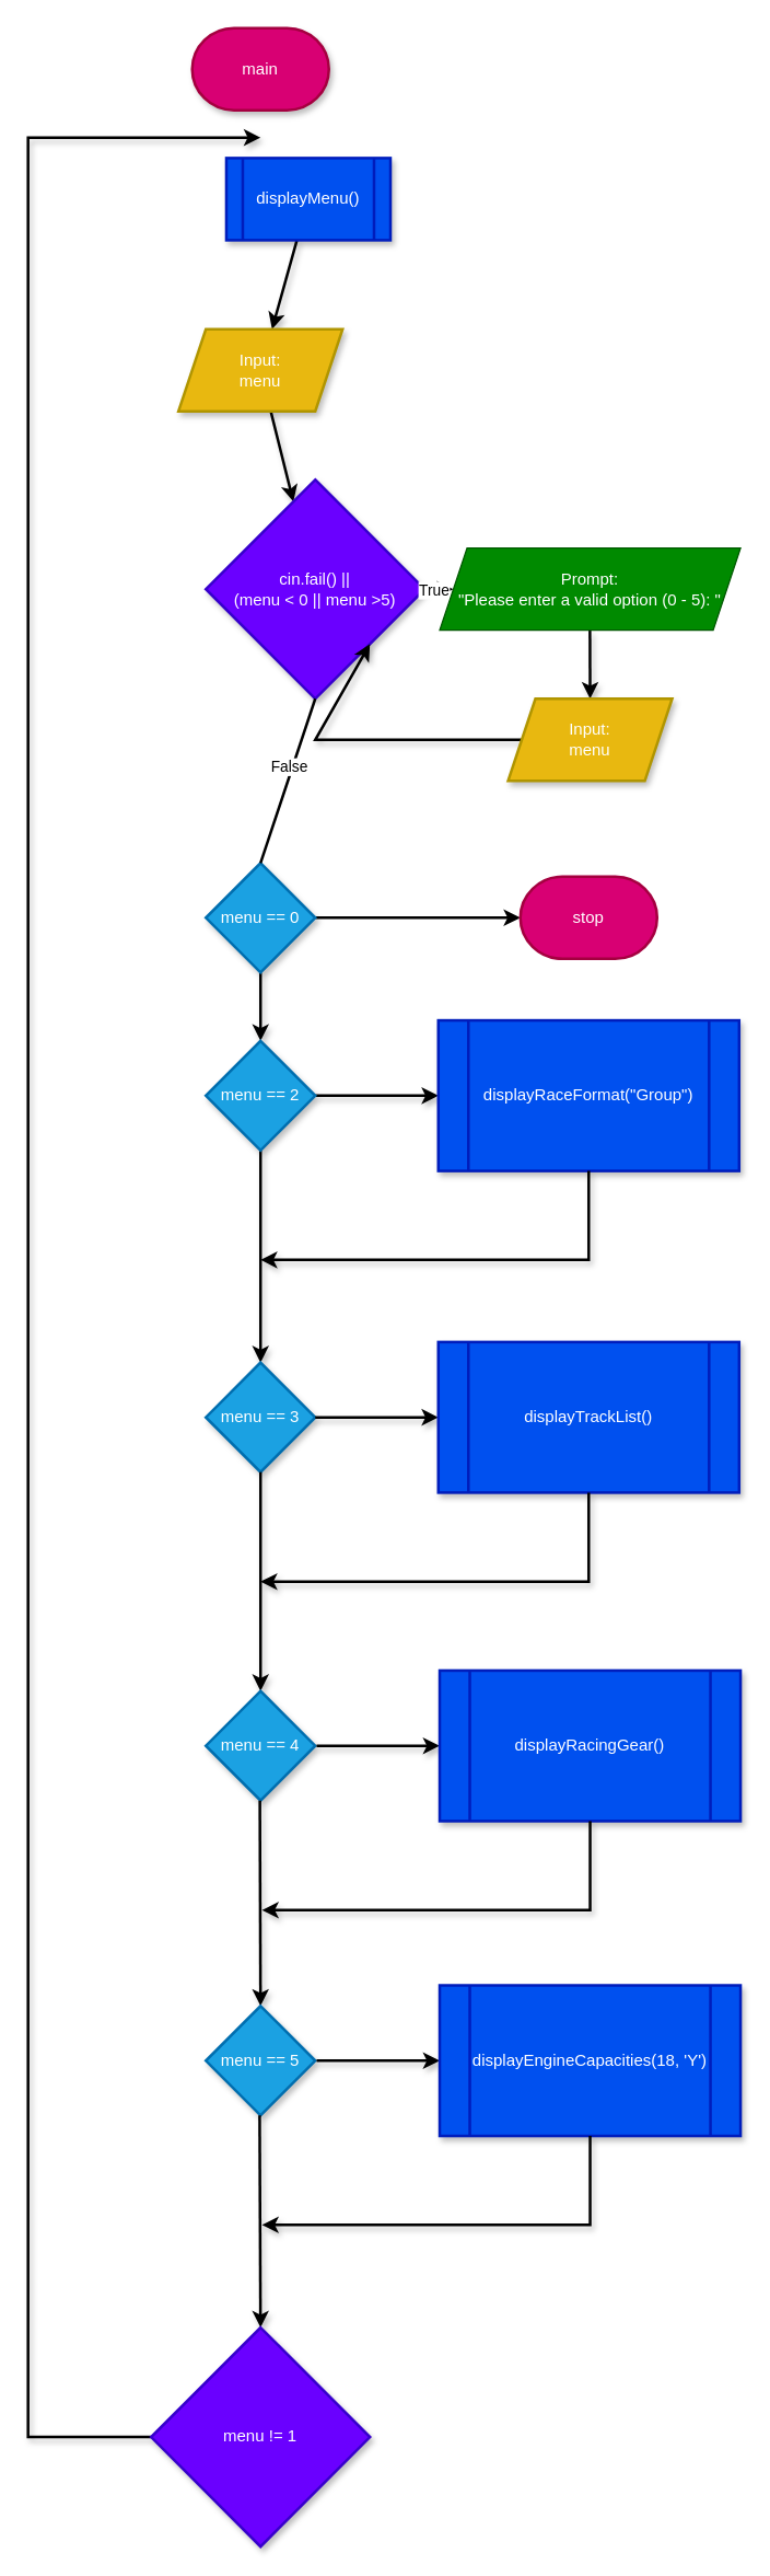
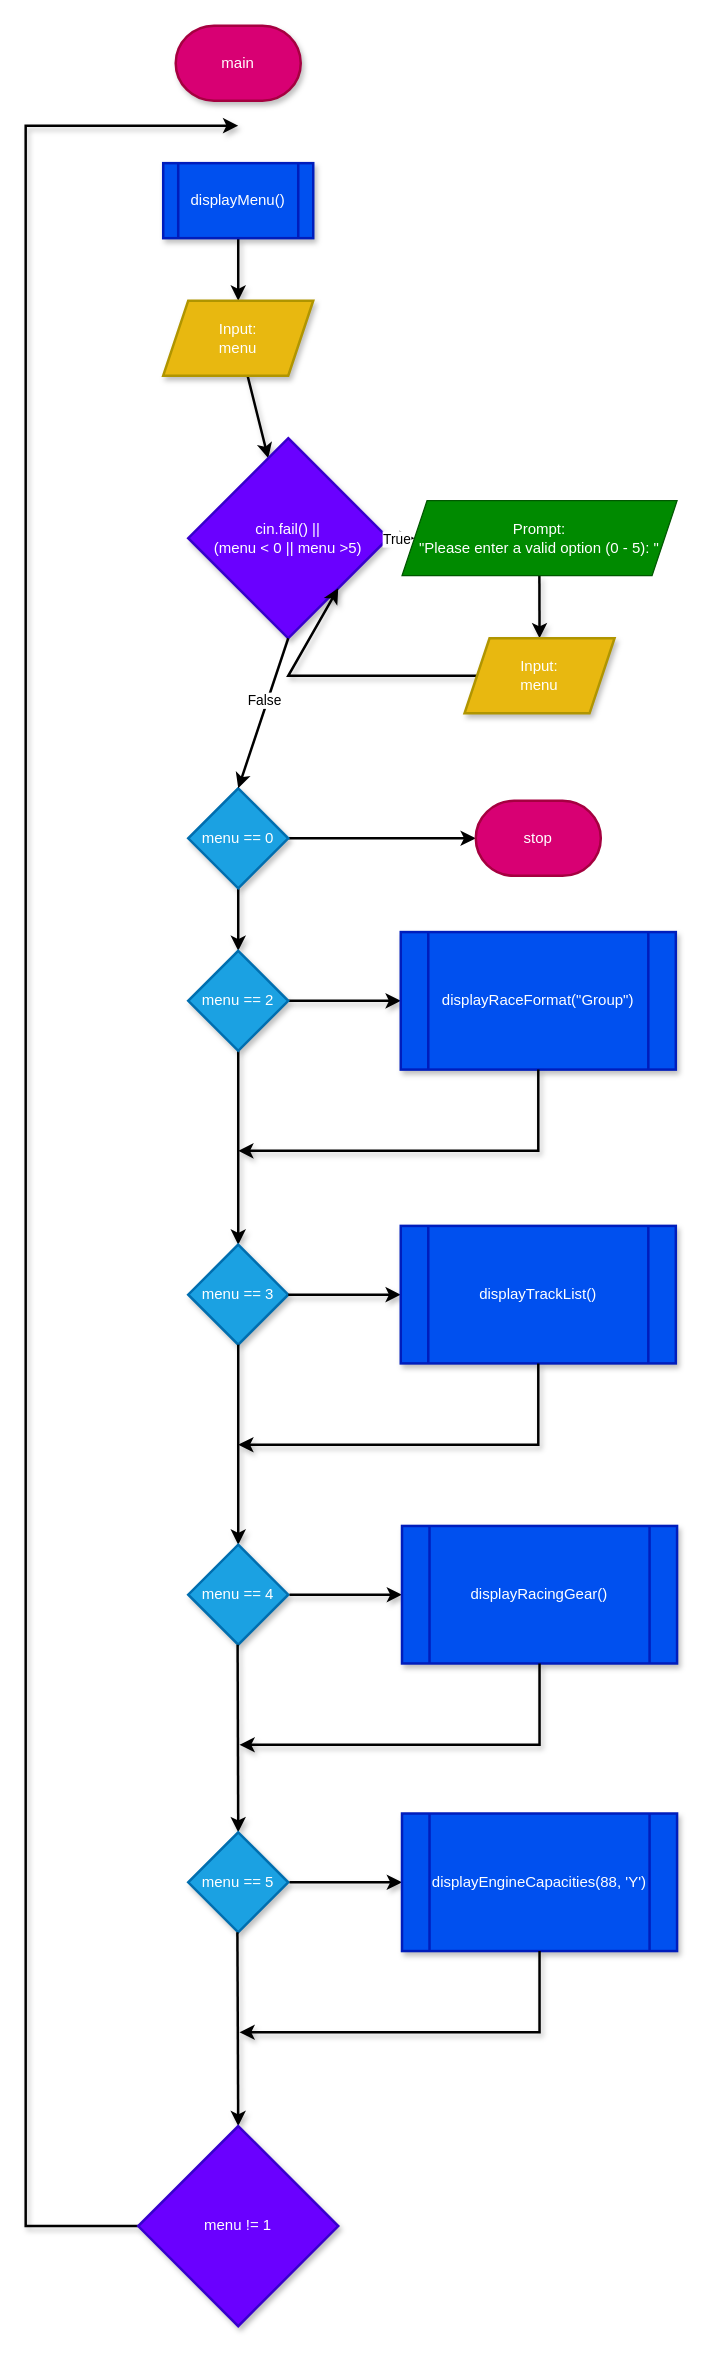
  <mxCell id="0" />
  <mxCell id="1" parent="0" />
  <mxCell id="2" value="main" style="strokeWidth=2;html=1;shape=mxgraph.flowchart.terminator;whiteSpace=wrap;fillColor=#d80073;strokeColor=#A50040;shadow=1;fontColor=#ffffff;" parent="1" vertex="1"><mxGeometry x="140" y="20" width="100" height="60" as="geometry" /></mxCell>
  <mxCell id="3" value="" style="edgeStyle=none;html=1;strokeWidth=2;shadow=1;" parent="1" source="4" target="6" edge="1"><mxGeometry relative="1" as="geometry" /></mxCell>
- <mxCell id="4" value="displayMenu()" style="shape=process;whiteSpace=wrap;html=1;backgroundOutline=1;strokeWidth=2;shadow=1;fillColor=#0050ef;strokeColor=#001DBC;fontColor=#ffffff;" parent="1" vertex="1"><mxGeometry x="165" y="115" width="120" height="60" as="geometry" /></mxCell>
+ <mxCell id="4" value="displayMenu()" style="shape=process;whiteSpace=wrap;html=1;backgroundOutline=1;strokeWidth=2;shadow=1;fillColor=#0050ef;strokeColor=#001DBC;fontColor=#ffffff;" parent="1" vertex="1"><mxGeometry x="130" y="130" width="120" height="60" as="geometry" /></mxCell>
  <mxCell id="5" value="" style="edgeStyle=none;html=1;strokeWidth=2;shadow=1;" parent="1" source="6" target="7" edge="1"><mxGeometry relative="1" as="geometry" /></mxCell>
  <mxCell id="6" value="Input:&lt;br&gt;menu" style="shape=parallelogram;perimeter=parallelogramPerimeter;whiteSpace=wrap;html=1;fixedSize=1;fillColor=#E8B810;strokeColor=#B09500;strokeWidth=2;shadow=1;fontColor=#FFFFFF;gradientColor=none;" parent="1" vertex="1"><mxGeometry x="130" y="240" width="120" height="60" as="geometry" /></mxCell>
  <mxCell id="7" value="cin.fail() ||&lt;br&gt;(menu &amp;lt; 0 || menu &amp;gt;5)" style="rhombus;whiteSpace=wrap;html=1;fillColor=#6a00ff;strokeColor=#3700CC;strokeWidth=2;shadow=1;fontColor=#ffffff;" parent="1" vertex="1"><mxGeometry x="150" y="350" width="160" height="160" as="geometry" /></mxCell>
  <mxCell id="8" value="" style="edgeStyle=none;html=1;strokeWidth=2;shadow=1;entryX=0.5;entryY=0;entryDx=0;entryDy=0;" parent="1" edge="1" target="36"><mxGeometry relative="1" as="geometry"><mxPoint x="430.88" y="460" as="sourcePoint" /><mxPoint x="430.88" y="510" as="targetPoint" /></mxGeometry></mxCell>
  <mxCell id="9" value="" style="edgeStyle=none;html=1;strokeWidth=2;shadow=1;exitX=0;exitY=0.5;exitDx=0;exitDy=0;entryX=1;entryY=1;entryDx=0;entryDy=0;rounded=0;curved=0;" parent="1" source="36" edge="1" target="7"><mxGeometry relative="1" as="geometry"><mxPoint x="360" y="560" as="sourcePoint" /><mxPoint x="190" y="570" as="targetPoint" /><Array as="points"><mxPoint x="230" y="540" /></Array></mxGeometry></mxCell>
  <mxCell id="10" value="" style="edgeStyle=none;html=1;strokeWidth=2;shadow=1;" parent="1" source="12" target="15" edge="1"><mxGeometry relative="1" as="geometry" /></mxCell>
  <mxCell id="11" value="" style="edgeStyle=none;html=1;entryX=0;entryY=0.5;entryDx=0;entryDy=0;entryPerimeter=0;strokeWidth=2;" parent="1" source="12" target="35" edge="1"><mxGeometry relative="1" as="geometry"><mxPoint x="610" y="670" as="targetPoint" /></mxGeometry></mxCell>
  <mxCell id="12" value="menu == 0" style="rhombus;whiteSpace=wrap;html=1;fillColor=#1ba1e2;strokeColor=#006EAF;strokeWidth=2;shadow=1;fontColor=#ffffff;" parent="1" vertex="1"><mxGeometry x="150" y="630" width="80" height="80" as="geometry" /></mxCell>
  <mxCell id="13" value="" style="edgeStyle=none;html=1;strokeWidth=2;shadow=1;" parent="1" source="15" target="16" edge="1"><mxGeometry relative="1" as="geometry" /></mxCell>
  <mxCell id="14" value="" style="edgeStyle=none;html=1;strokeWidth=2;shadow=1;" parent="1" source="15" target="17" edge="1"><mxGeometry relative="1" as="geometry" /></mxCell>
  <mxCell id="15" value="menu == 2" style="rhombus;whiteSpace=wrap;html=1;fillColor=#1ba1e2;strokeColor=#006EAF;strokeWidth=2;shadow=1;fontColor=#ffffff;" parent="1" vertex="1"><mxGeometry x="150" y="760" width="80" height="80" as="geometry" /></mxCell>
  <mxCell id="16" value="menu == 3" style="rhombus;whiteSpace=wrap;html=1;fillColor=#1ba1e2;strokeColor=#006EAF;strokeWidth=2;shadow=1;fontColor=#ffffff;" parent="1" vertex="1"><mxGeometry x="150" y="995" width="80" height="80" as="geometry" /></mxCell>
  <mxCell id="17" value="displayRaceFormat(&quot;Group&quot;)" style="shape=process;whiteSpace=wrap;html=1;backgroundOutline=1;fillColor=#0050ef;strokeColor=#001DBC;strokeWidth=2;shadow=1;fontColor=#ffffff;" parent="1" vertex="1"><mxGeometry x="320" y="745" width="220" height="110" as="geometry" /></mxCell>
  <mxCell id="18" value="" style="edgeStyle=none;html=1;exitX=0.5;exitY=1;exitDx=0;exitDy=0;rounded=0;curved=0;strokeWidth=2;shadow=1;" parent="1" source="17" edge="1"><mxGeometry relative="1" as="geometry"><mxPoint x="400" y="950" as="sourcePoint" /><mxPoint x="190" y="920" as="targetPoint" /><Array as="points"><mxPoint x="430" y="920" /></Array></mxGeometry></mxCell>
  <mxCell id="19" value="" style="edgeStyle=none;html=1;strokeWidth=2;shadow=1;" parent="1" target="20" edge="1"><mxGeometry relative="1" as="geometry"><mxPoint x="230" y="1035" as="sourcePoint" /></mxGeometry></mxCell>
  <mxCell id="20" value="displayTrackList()" style="shape=process;whiteSpace=wrap;html=1;backgroundOutline=1;fillColor=#0050ef;strokeColor=#001DBC;strokeWidth=2;shadow=1;fontColor=#ffffff;" parent="1" vertex="1"><mxGeometry x="320" y="980" width="220" height="110" as="geometry" /></mxCell>
  <mxCell id="21" value="" style="edgeStyle=none;html=1;exitX=0.5;exitY=1;exitDx=0;exitDy=0;rounded=0;curved=0;strokeWidth=2;shadow=1;" parent="1" source="20" edge="1"><mxGeometry relative="1" as="geometry"><mxPoint x="400" y="1185" as="sourcePoint" /><mxPoint x="190" y="1155" as="targetPoint" /><Array as="points"><mxPoint x="430" y="1155" /></Array></mxGeometry></mxCell>
  <mxCell id="22" value="" style="edgeStyle=none;html=1;strokeWidth=2;shadow=1;entryX=0.5;entryY=0;entryDx=0;entryDy=0;" parent="1" target="23" edge="1"><mxGeometry relative="1" as="geometry"><mxPoint x="190" y="1075" as="sourcePoint" /><mxPoint x="190" y="1230" as="targetPoint" /></mxGeometry></mxCell>
  <mxCell id="23" value="menu == 4" style="rhombus;whiteSpace=wrap;html=1;fillColor=#1ba1e2;strokeColor=#006EAF;strokeWidth=2;shadow=1;fontColor=#ffffff;" parent="1" vertex="1"><mxGeometry x="150" y="1235" width="80" height="80" as="geometry" /></mxCell>
  <mxCell id="24" value="" style="edgeStyle=none;html=1;strokeWidth=2;shadow=1;" parent="1" target="25" edge="1"><mxGeometry relative="1" as="geometry"><mxPoint x="231" y="1275" as="sourcePoint" /></mxGeometry></mxCell>
  <mxCell id="25" value="displayRacingGear()" style="shape=process;whiteSpace=wrap;html=1;backgroundOutline=1;fillColor=#0050ef;strokeColor=#001DBC;strokeWidth=2;shadow=1;fontColor=#ffffff;" parent="1" vertex="1"><mxGeometry x="321" y="1220" width="220" height="110" as="geometry" /></mxCell>
  <mxCell id="26" value="" style="edgeStyle=none;html=1;exitX=0.5;exitY=1;exitDx=0;exitDy=0;rounded=0;curved=0;strokeWidth=2;shadow=1;" parent="1" source="25" edge="1"><mxGeometry relative="1" as="geometry"><mxPoint x="401" y="1425" as="sourcePoint" /><mxPoint x="191" y="1395" as="targetPoint" /><Array as="points"><mxPoint x="431" y="1395" /></Array></mxGeometry></mxCell>
  <mxCell id="27" value="" style="edgeStyle=none;html=1;strokeWidth=2;shadow=1;entryX=0.5;entryY=0;entryDx=0;entryDy=0;" parent="1" target="28" edge="1"><mxGeometry relative="1" as="geometry"><mxPoint x="189.5" y="1315" as="sourcePoint" /><mxPoint x="190" y="1470" as="targetPoint" /></mxGeometry></mxCell>
  <mxCell id="28" value="menu == 5" style="rhombus;whiteSpace=wrap;html=1;fillColor=#1ba1e2;strokeColor=#006EAF;strokeWidth=2;shadow=1;fontColor=#ffffff;" parent="1" vertex="1"><mxGeometry x="150" y="1465" width="80" height="80" as="geometry" /></mxCell>
  <mxCell id="29" value="" style="edgeStyle=none;html=1;strokeWidth=2;shadow=1;" parent="1" target="30" edge="1"><mxGeometry relative="1" as="geometry"><mxPoint x="231" y="1505" as="sourcePoint" /></mxGeometry></mxCell>
- <mxCell id="30" value="displayEngineCapacities(18, 'Y')" style="shape=process;whiteSpace=wrap;html=1;backgroundOutline=1;fillColor=#0050ef;strokeColor=#001DBC;strokeWidth=2;shadow=1;fontColor=#ffffff;" parent="1" vertex="1"><mxGeometry x="321" y="1450" width="220" height="110" as="geometry" /></mxCell>
+ <mxCell id="30" value="displayEngineCapacities(88, 'Y')" style="shape=process;whiteSpace=wrap;html=1;backgroundOutline=1;fillColor=#0050ef;strokeColor=#001DBC;strokeWidth=2;shadow=1;fontColor=#ffffff;" parent="1" vertex="1"><mxGeometry x="321" y="1450" width="220" height="110" as="geometry" /></mxCell>
  <mxCell id="31" value="" style="edgeStyle=none;html=1;exitX=0.5;exitY=1;exitDx=0;exitDy=0;rounded=0;curved=0;strokeWidth=2;shadow=1;" parent="1" source="30" edge="1"><mxGeometry relative="1" as="geometry"><mxPoint x="401" y="1655" as="sourcePoint" /><mxPoint x="191" y="1625" as="targetPoint" /><Array as="points"><mxPoint x="431" y="1625" /></Array></mxGeometry></mxCell>
  <mxCell id="32" value="" style="edgeStyle=none;html=1;strokeWidth=2;shadow=1;entryX=0.5;entryY=0;entryDx=0;entryDy=0;" parent="1" edge="1"><mxGeometry relative="1" as="geometry"><mxPoint x="189.33" y="1545" as="sourcePoint" /><mxPoint x="190" y="1700" as="targetPoint" /></mxGeometry></mxCell>
  <mxCell id="33" value="" style="edgeStyle=none;html=1;strokeWidth=2;rounded=0;curved=0;shadow=1;exitX=0;exitY=0.5;exitDx=0;exitDy=0;exitPerimeter=0;" parent="1" source="34" edge="1"><mxGeometry relative="1" as="geometry"><mxPoint x="100" y="1780" as="sourcePoint" /><mxPoint x="190" y="100" as="targetPoint" /><Array as="points"><mxPoint x="20" y="1780" /><mxPoint x="20" y="100" /></Array></mxGeometry></mxCell>
  <mxCell id="34" value="menu != 1" style="rhombus;whiteSpace=wrap;html=1;fillColor=#6a00ff;strokeColor=#3700CC;strokeWidth=2;shadow=1;fontColor=#ffffff;" parent="1" vertex="1"><mxGeometry x="110" y="1700" width="160" height="160" as="geometry" /></mxCell>
  <mxCell id="35" value="stop" style="strokeWidth=2;html=1;shape=mxgraph.flowchart.terminator;whiteSpace=wrap;fillColor=#d80073;fontColor=#ffffff;strokeColor=#A50040;" parent="1" vertex="1"><mxGeometry x="380" y="640" width="100" height="60" as="geometry" /></mxCell>
  <mxCell id="36" value="Input:&lt;br&gt;menu" style="shape=parallelogram;perimeter=parallelogramPerimeter;whiteSpace=wrap;html=1;fixedSize=1;fillColor=#E8B810;strokeColor=#B09500;strokeWidth=2;shadow=1;fontColor=#FFFFFF;gradientColor=none;" parent="1" vertex="1"><mxGeometry x="371" y="510" width="120" height="60" as="geometry" /></mxCell>
  <mxCell id="37" value="" style="endArrow=classic;html=1;exitX=1;exitY=0.5;exitDx=0;exitDy=0;strokeWidth=2;entryX=0;entryY=0.5;entryDx=0;entryDy=0;" edge="1" parent="1" source="7" target="41"><mxGeometry relative="1" as="geometry"><mxPoint x="240" y="530" as="sourcePoint" /><mxPoint x="320" y="430" as="targetPoint" /></mxGeometry></mxCell>
  <mxCell id="38" value="True" style="edgeLabel;resizable=0;html=1;;align=center;verticalAlign=middle;" connectable="0" vertex="1" parent="37"><mxGeometry relative="1" as="geometry"><mxPoint x="-5" as="offset" /></mxGeometry></mxCell>
- <mxCell id="39" value="" style="endArrow=none;html=1;exitX=0.5;exitY=1;exitDx=0;exitDy=0;entryX=0.5;entryY=0;entryDx=0;entryDy=0;strokeWidth=2;" edge="1" parent="1" source="7" target="12"><mxGeometry relative="1" as="geometry"><mxPoint x="130" y="500" as="sourcePoint" /><mxPoint x="230" y="500" as="targetPoint" /></mxGeometry></mxCell>
+ <mxCell id="39" value="" style="endArrow=classic;html=1;exitX=0.5;exitY=1;exitDx=0;exitDy=0;entryX=0.5;entryY=0;entryDx=0;entryDy=0;strokeWidth=2;" edge="1" parent="1" source="7" target="12"><mxGeometry relative="1" as="geometry"><mxPoint x="130" y="500" as="sourcePoint" /><mxPoint x="230" y="500" as="targetPoint" /></mxGeometry></mxCell>
  <mxCell id="40" value="False" style="edgeLabel;resizable=0;html=1;;align=center;verticalAlign=middle;" connectable="0" vertex="1" parent="39"><mxGeometry relative="1" as="geometry"><mxPoint y="-10" as="offset" /></mxGeometry></mxCell>
  <mxCell id="41" value="&lt;span style=&quot;color: rgb(255, 255, 255);&quot;&gt;Prompt:&lt;/span&gt;&lt;br&gt;&lt;span style=&quot;color: rgb(255, 255, 255);&quot;&gt;&quot;Please enter a valid option (0 - 5): &quot;&lt;/span&gt;" style="shape=parallelogram;perimeter=parallelogramPerimeter;whiteSpace=wrap;html=1;fixedSize=1;fillColor=#008a00;fontColor=#ffffff;strokeColor=#005700;" vertex="1" parent="1"><mxGeometry x="321" y="400" width="220" height="60" as="geometry" /></mxCell>
